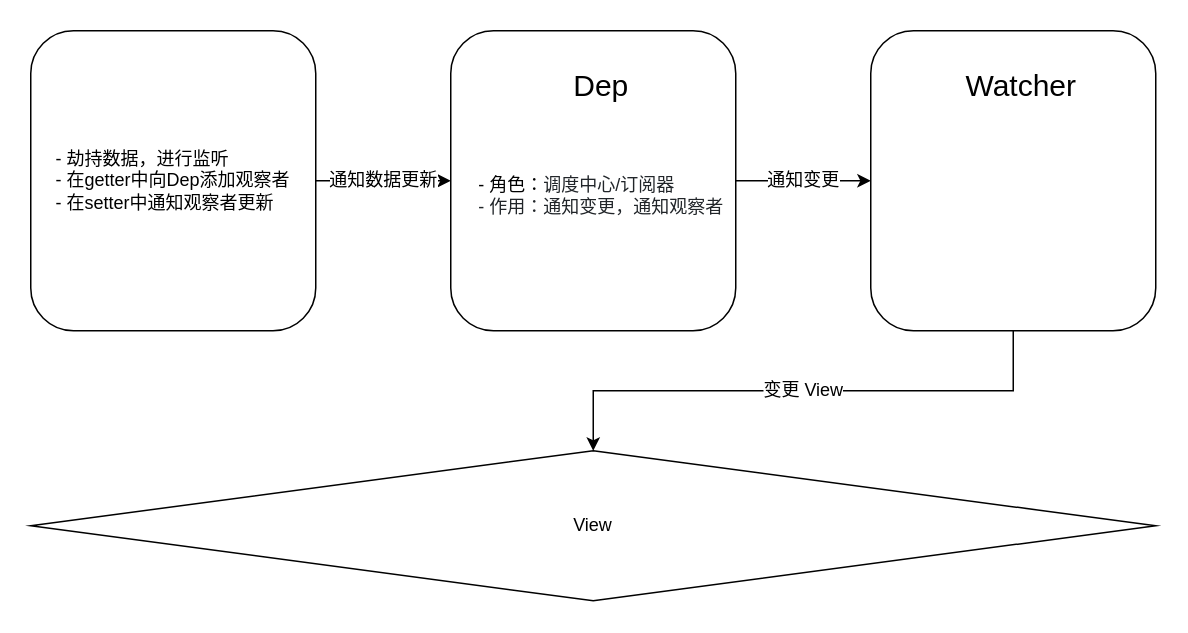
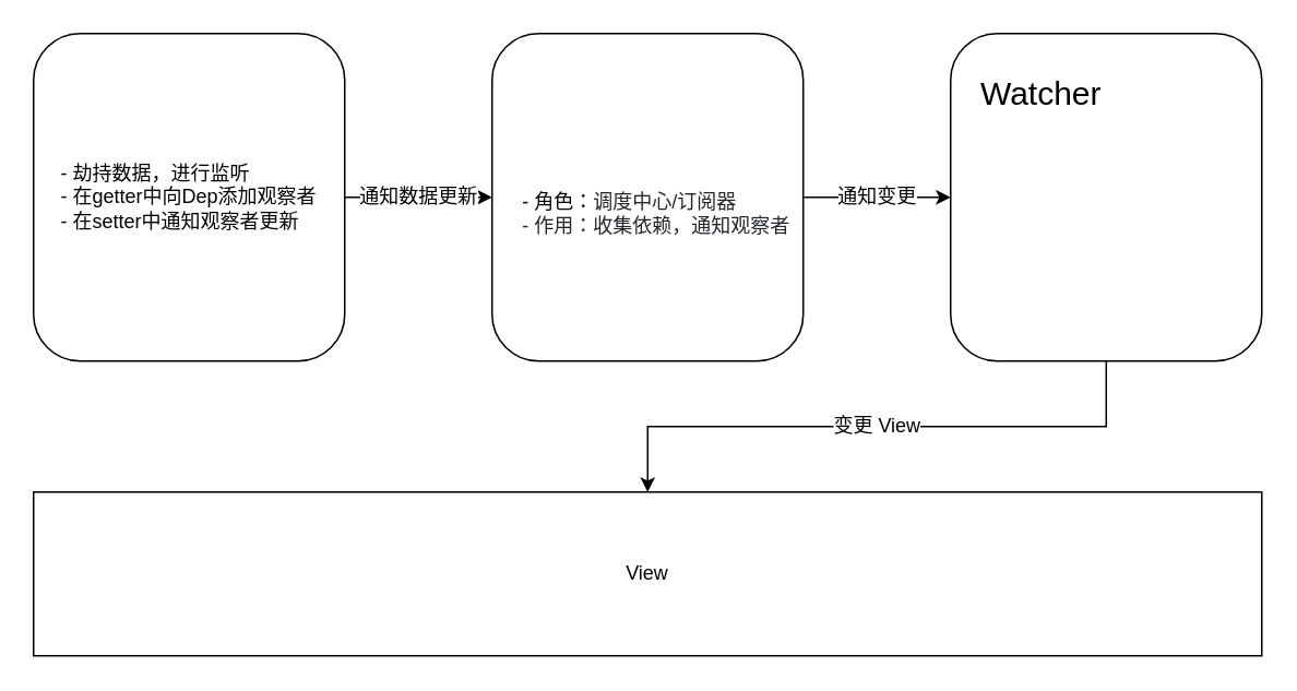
  <mxCell id="0" />
  <mxCell id="1" parent="0" />
  <mxCell id="2" value="通知数据更新" style="edgeStyle=orthogonalEdgeStyle;rounded=0;orthogonalLoop=1;jettySize=auto;html=1;entryX=0;entryY=0.5;entryDx=0;entryDy=0;fontSize=12;" edge="1" parent="1" source="3" target="5"><mxGeometry relative="1" as="geometry" /></mxCell>
  <mxCell id="3" value="" style="rounded=1;whiteSpace=wrap;html=1;" vertex="1" parent="1"><mxGeometry x="20" y="20" width="190" height="200" as="geometry" /></mxCell>
  <mxCell id="4" value="通知变更" style="edgeStyle=orthogonalEdgeStyle;rounded=0;orthogonalLoop=1;jettySize=auto;html=1;entryX=0;entryY=0.5;entryDx=0;entryDy=0;fontSize=12;" edge="1" parent="1" source="5" target="10"><mxGeometry relative="1" as="geometry" /></mxCell>
  <mxCell id="5" value="" style="rounded=1;whiteSpace=wrap;html=1;" vertex="1" parent="1"><mxGeometry x="300" y="20" width="190" height="200" as="geometry" /></mxCell>
- <mxCell id="6" value="&lt;div style=&quot;text-align: left&quot;&gt;&lt;span&gt;- 角色：&lt;/span&gt;&lt;span style=&quot;color: rgb(33 , 37 , 41) ; background-color: rgb(255 , 255 , 255)&quot;&gt;调度中心/订阅器&lt;/span&gt;&lt;/div&gt;&lt;font style=&quot;font-size: 12px&quot;&gt;&lt;div style=&quot;text-align: left&quot;&gt;&lt;font&gt;&lt;span style=&quot;color: rgb(33 , 37 , 41) ; background-color: rgb(255 , 255 , 255)&quot;&gt;-&amp;nbsp;&lt;/span&gt;&lt;span style=&quot;color: rgb(33 , 37 , 41) ; background-color: rgb(255 , 255 , 255)&quot;&gt;作用：&lt;/span&gt;&lt;/font&gt;&lt;span style=&quot;color: rgb(33 , 37 , 41) ; font-family: , &amp;#34;blinkmacsystemfont&amp;#34; , &amp;#34;segoe ui&amp;#34; , &amp;#34;roboto&amp;#34; , &amp;#34;helvetica neue&amp;#34; , &amp;#34;arial&amp;#34; , &amp;#34;noto sans&amp;#34; , &amp;#34;liberation sans&amp;#34; , sans-serif , &amp;#34;apple color emoji&amp;#34; , &amp;#34;segoe ui emoji&amp;#34; , &amp;#34;segoe ui symbol&amp;#34; , &amp;#34;noto color emoji&amp;#34; ; background-color: rgb(255 , 255 , 255)&quot;&gt;通知变更，通知观察者&lt;/span&gt;&lt;/div&gt;&lt;/font&gt;" style="text;html=1;align=center;verticalAlign=middle;resizable=0;points=[];autosize=1;strokeColor=none;fillColor=none;fontSize=12;" vertex="1" parent="1"><mxGeometry x="310" y="115" width="180" height="30" as="geometry" /></mxCell>
- <mxCell id="7" value="Dep" style="text;html=1;align=center;verticalAlign=middle;resizable=0;points=[];autosize=1;strokeColor=none;fillColor=none;fontSize=20;fontStyle=0" vertex="1" parent="1"><mxGeometry x="375.005" y="40.714" width="50" height="30" as="geometry" /></mxCell>
+ <mxCell id="6" value="&lt;div style=&quot;text-align: left&quot;&gt;&lt;span&gt;- 角色：&lt;/span&gt;&lt;span style=&quot;color: rgb(33 , 37 , 41) ; background-color: rgb(255 , 255 , 255)&quot;&gt;调度中心/订阅器&lt;/span&gt;&lt;/div&gt;&lt;font style=&quot;font-size: 12px&quot;&gt;&lt;div style=&quot;text-align: left&quot;&gt;&lt;font&gt;&lt;span style=&quot;color: rgb(33 , 37 , 41) ; background-color: rgb(255 , 255 , 255)&quot;&gt;-&amp;nbsp;&lt;/span&gt;&lt;span style=&quot;color: rgb(33 , 37 , 41) ; background-color: rgb(255 , 255 , 255)&quot;&gt;作用：&lt;/span&gt;&lt;/font&gt;&lt;span style=&quot;color: rgb(33 , 37 , 41) ; font-family: , &amp;#34;blinkmacsystemfont&amp;#34; , &amp;#34;segoe ui&amp;#34; , &amp;#34;roboto&amp;#34; , &amp;#34;helvetica neue&amp;#34; , &amp;#34;arial&amp;#34; , &amp;#34;noto sans&amp;#34; , &amp;#34;liberation sans&amp;#34; , sans-serif , &amp;#34;apple color emoji&amp;#34; , &amp;#34;segoe ui emoji&amp;#34; , &amp;#34;segoe ui symbol&amp;#34; , &amp;#34;noto color emoji&amp;#34; ; background-color: rgb(255 , 255 , 255)&quot;&gt;收集依赖，通知观察者&lt;/span&gt;&lt;/div&gt;&lt;/font&gt;" style="text;html=1;align=center;verticalAlign=middle;resizable=0;points=[];autosize=1;strokeColor=none;fillColor=none;fontSize=12;" vertex="1" parent="1"><mxGeometry x="310" y="115" width="180" height="30" as="geometry" /></mxCell>
  <mxCell id="8" value="- 劫持数据，进行监听&lt;br&gt;- 在getter中向Dep添加观察者&lt;br&gt;- 在setter中通知观察者更新" style="text;html=1;align=left;verticalAlign=middle;resizable=0;points=[];autosize=1;strokeColor=none;fillColor=none;fontSize=12;" vertex="1" parent="1"><mxGeometry x="35" y="95" width="170" height="50" as="geometry" /></mxCell>
  <mxCell id="9" value="变更 View" style="edgeStyle=orthogonalEdgeStyle;rounded=0;orthogonalLoop=1;jettySize=auto;html=1;fontSize=12;" edge="1" parent="1" source="10" target="12"><mxGeometry relative="1" as="geometry" /></mxCell>
  <mxCell id="10" value="" style="rounded=1;whiteSpace=wrap;html=1;" vertex="1" parent="1"><mxGeometry x="580" y="20" width="190" height="200" as="geometry" /></mxCell>
- <mxCell id="11" value="Watcher" style="text;html=1;align=center;verticalAlign=middle;resizable=0;points=[];autosize=1;strokeColor=none;fillColor=none;fontSize=20;fontStyle=0" vertex="1" parent="1"><mxGeometry x="635.005" y="40.714" width="90" height="30" as="geometry" /></mxCell>
- <mxCell id="12" value="View" style="rhombus;whiteSpace=wrap;html=1;fontSize=12;" vertex="1" parent="1"><mxGeometry x="20" y="300" width="750" height="100" as="geometry" /></mxCell>
+ <mxCell id="11" value="Watcher" style="text;html=1;align=center;verticalAlign=middle;resizable=0;points=[];autosize=1;strokeColor=none;fillColor=none;fontSize=20;fontStyle=0" vertex="1" parent="1"><mxGeometry x="590.005" y="40.714" width="90" height="30" as="geometry" /></mxCell>
+ <mxCell id="12" value="View" style="rounded=0;whiteSpace=wrap;html=1;fontSize=12;" vertex="1" parent="1"><mxGeometry x="20" y="300" width="750" height="100" as="geometry" /></mxCell>
